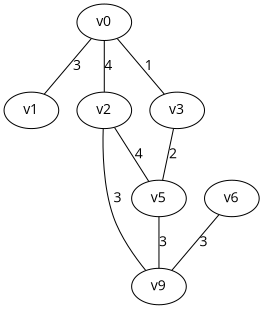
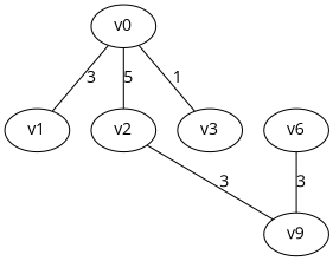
  graph {
    fontname="Open Sans"
    node [fontname="Open Sans"]
    edge [fontname="Open Sans" weight=3]
    v0
    v1
    v2
    v3
-   v5
    v9
    v6
    v0 -- v1 [label=3]
-   v0 -- v2 [label=4 weight=5]
+   v0 -- v2 [label=5 weight=5]
    v0 -- v3 [label=1 weight=1]
-   v2 -- v5 [label=4 weight=4]
    v2 -- v9 [label=3]
-   v3 -- v5 [label=2 weight=2]
-   v5 -- v9 [label=3]
    v6 -- v9 [label=3 weight=4]
  }
